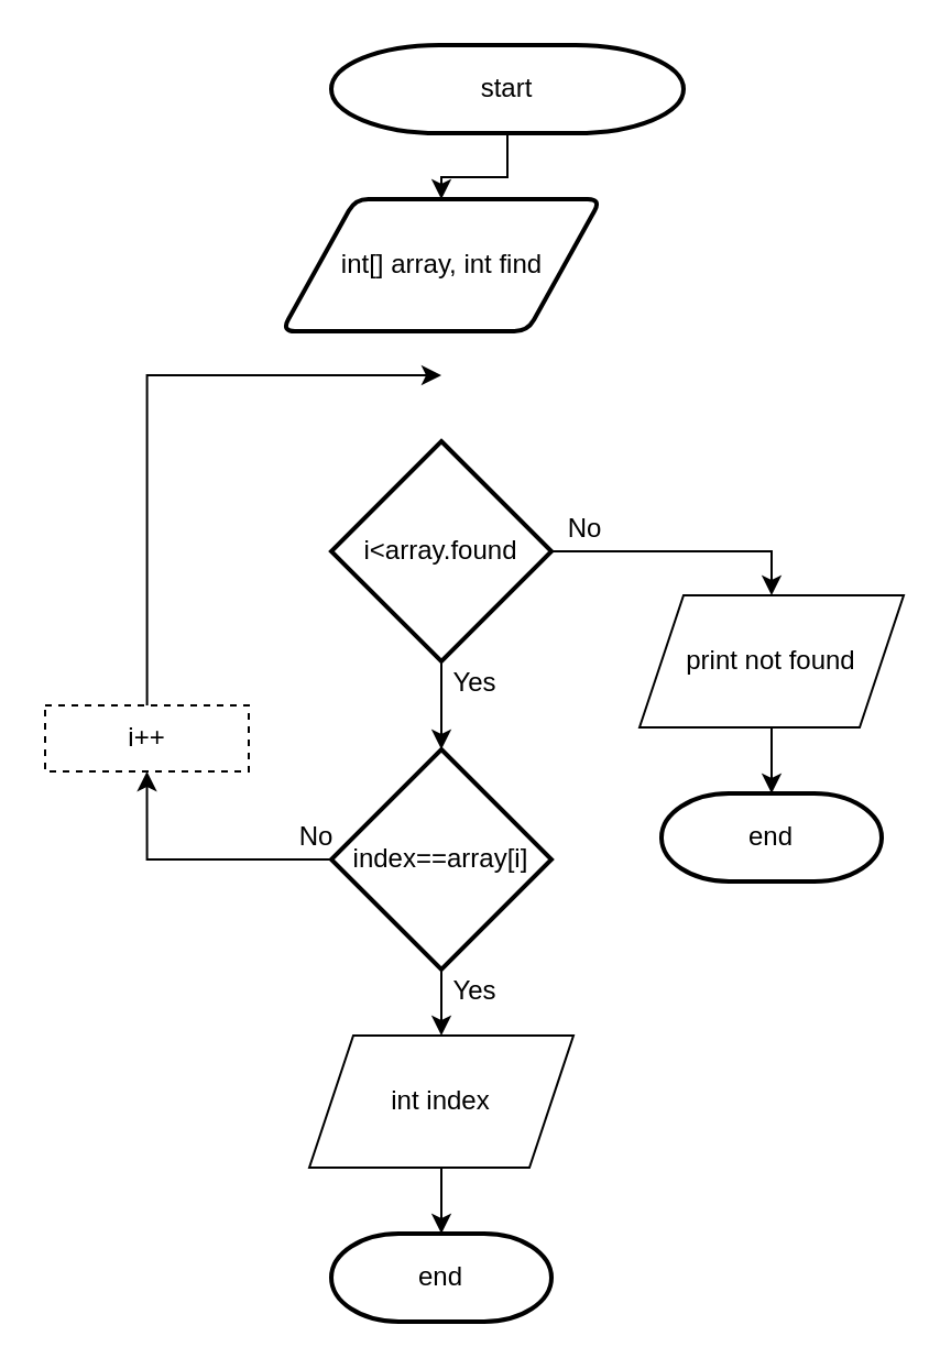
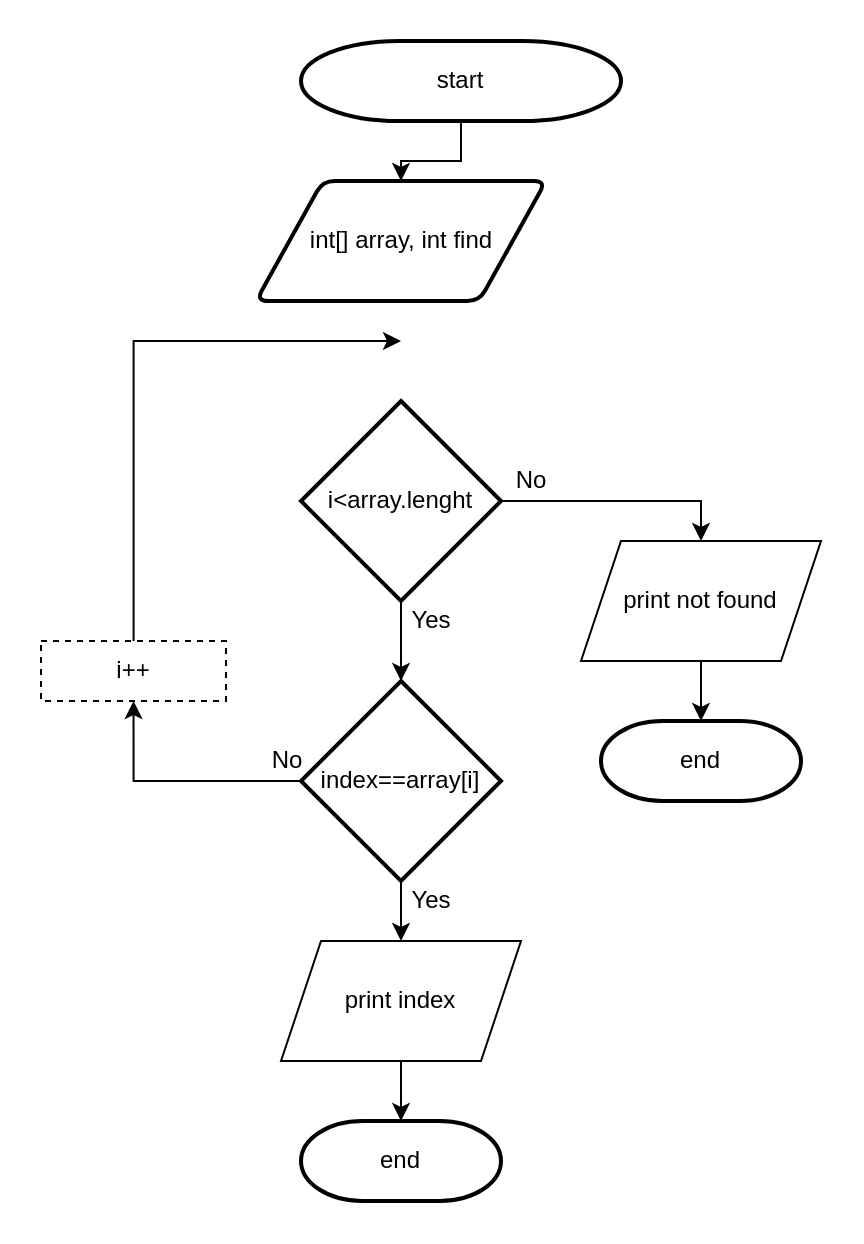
  <mxCell id="0" />
  <mxCell id="1" parent="0" />
  <mxCell id="2" value="" style="edgeStyle=orthogonalEdgeStyle;rounded=0;orthogonalLoop=1;jettySize=auto;html=1;" edge="1" parent="1" source="3" target="4"><mxGeometry relative="1" as="geometry" /></mxCell>
  <mxCell id="3" value="start" style="strokeWidth=2;html=1;shape=mxgraph.flowchart.terminator;whiteSpace=wrap;" vertex="1" parent="1"><mxGeometry x="150" y="20" width="160" height="40" as="geometry" /></mxCell>
  <mxCell id="4" value="int[] array, int find" style="shape=parallelogram;html=1;strokeWidth=2;perimeter=parallelogramPerimeter;whiteSpace=wrap;rounded=1;arcSize=12;size=0.23;" vertex="1" parent="1"><mxGeometry x="127.5" y="90" width="145" height="60" as="geometry" /></mxCell>
  <mxCell id="5" value="" style="edgeStyle=orthogonalEdgeStyle;rounded=0;orthogonalLoop=1;jettySize=auto;html=1;" edge="1" parent="1" source="7" target="10"><mxGeometry relative="1" as="geometry" /></mxCell>
  <mxCell id="6" style="edgeStyle=orthogonalEdgeStyle;rounded=0;orthogonalLoop=1;jettySize=auto;html=1;entryX=0.5;entryY=0;entryDx=0;entryDy=0;" edge="1" parent="1" source="7" target="20"><mxGeometry relative="1" as="geometry"><mxPoint x="350" y="250" as="targetPoint" /><Array as="points"><mxPoint x="350" y="250" /></Array></mxGeometry></mxCell>
- <mxCell id="7" value="i&amp;lt;array.found" style="strokeWidth=2;html=1;shape=mxgraph.flowchart.decision;whiteSpace=wrap;" vertex="1" parent="1"><mxGeometry x="150" y="200" width="100" height="100" as="geometry" /></mxCell>
+ <mxCell id="7" value="i&amp;lt;array.lenght" style="strokeWidth=2;html=1;shape=mxgraph.flowchart.decision;whiteSpace=wrap;" vertex="1" parent="1"><mxGeometry x="150" y="200" width="100" height="100" as="geometry" /></mxCell>
  <mxCell id="8" value="" style="edgeStyle=orthogonalEdgeStyle;rounded=0;orthogonalLoop=1;jettySize=auto;html=1;" edge="1" parent="1" source="10" target="12"><mxGeometry relative="1" as="geometry" /></mxCell>
  <mxCell id="9" style="edgeStyle=orthogonalEdgeStyle;rounded=0;orthogonalLoop=1;jettySize=auto;html=1;entryX=0.5;entryY=1;entryDx=0;entryDy=0;" edge="1" parent="1" source="10" target="14"><mxGeometry relative="1" as="geometry" /></mxCell>
  <mxCell id="10" value="index==array[i]" style="strokeWidth=2;html=1;shape=mxgraph.flowchart.decision;whiteSpace=wrap;" vertex="1" parent="1"><mxGeometry x="150" y="340" width="100" height="100" as="geometry" /></mxCell>
  <mxCell id="11" value="" style="edgeStyle=orthogonalEdgeStyle;rounded=0;orthogonalLoop=1;jettySize=auto;html=1;" edge="1" parent="1" source="12" target="18"><mxGeometry relative="1" as="geometry" /></mxCell>
- <mxCell id="12" value="int index" style="shape=parallelogram;perimeter=parallelogramPerimeter;whiteSpace=wrap;html=1;fixedSize=1;" vertex="1" parent="1"><mxGeometry x="140" y="470" width="120" height="60" as="geometry" /></mxCell>
+ <mxCell id="12" value="print index" style="shape=parallelogram;perimeter=parallelogramPerimeter;whiteSpace=wrap;html=1;fixedSize=1;" vertex="1" parent="1"><mxGeometry x="140" y="470" width="120" height="60" as="geometry" /></mxCell>
  <mxCell id="13" style="edgeStyle=orthogonalEdgeStyle;rounded=0;orthogonalLoop=1;jettySize=auto;html=1;" edge="1" parent="1" source="14"><mxGeometry relative="1" as="geometry"><mxPoint x="200" y="170" as="targetPoint" /><Array as="points"><mxPoint x="66" y="170" /></Array></mxGeometry></mxCell>
  <mxCell id="14" value="i++" style="whiteSpace=wrap;html=1;dashed=1;" vertex="1" parent="1"><mxGeometry x="20" y="320" width="92.5" height="30" as="geometry" /></mxCell>
  <mxCell id="15" value="Yes" style="text;html=1;align=center;verticalAlign=middle;resizable=0;points=[];autosize=1;" vertex="1" parent="1"><mxGeometry x="200" y="300" width="30" height="20" as="geometry" /></mxCell>
  <mxCell id="16" value="Yes" style="text;html=1;align=center;verticalAlign=middle;resizable=0;points=[];autosize=1;" vertex="1" parent="1"><mxGeometry x="200" y="440" width="30" height="20" as="geometry" /></mxCell>
  <mxCell id="17" value="No" style="text;html=1;align=center;verticalAlign=middle;resizable=0;points=[];autosize=1;" vertex="1" parent="1"><mxGeometry x="127.5" y="370" width="30" height="20" as="geometry" /></mxCell>
  <mxCell id="18" value="end" style="strokeWidth=2;html=1;shape=mxgraph.flowchart.terminator;whiteSpace=wrap;" vertex="1" parent="1"><mxGeometry x="150" y="560" width="100" height="40" as="geometry" /></mxCell>
  <mxCell id="19" value="" style="edgeStyle=orthogonalEdgeStyle;rounded=0;orthogonalLoop=1;jettySize=auto;html=1;" edge="1" parent="1" source="20" target="22"><mxGeometry relative="1" as="geometry" /></mxCell>
  <mxCell id="20" value="print not found" style="shape=parallelogram;perimeter=parallelogramPerimeter;whiteSpace=wrap;html=1;fixedSize=1;" vertex="1" parent="1"><mxGeometry x="290" y="270" width="120" height="60" as="geometry" /></mxCell>
  <mxCell id="21" value="No" style="text;html=1;align=center;verticalAlign=middle;resizable=0;points=[];autosize=1;" vertex="1" parent="1"><mxGeometry x="250" y="230" width="30" height="20" as="geometry" /></mxCell>
  <mxCell id="22" value="end" style="strokeWidth=2;html=1;shape=mxgraph.flowchart.terminator;whiteSpace=wrap;" vertex="1" parent="1"><mxGeometry x="300" y="360" width="100" height="40" as="geometry" /></mxCell>
